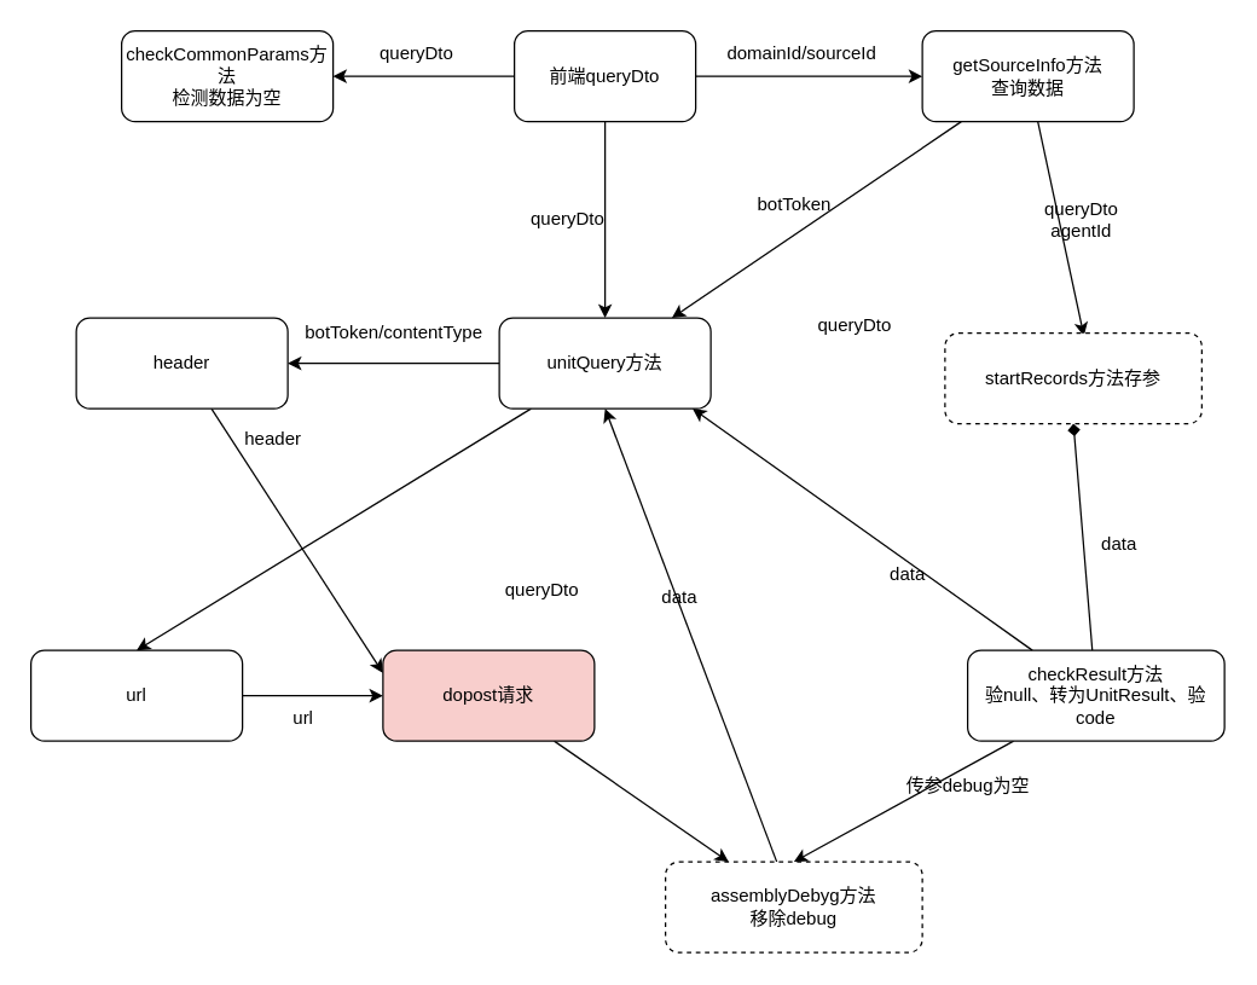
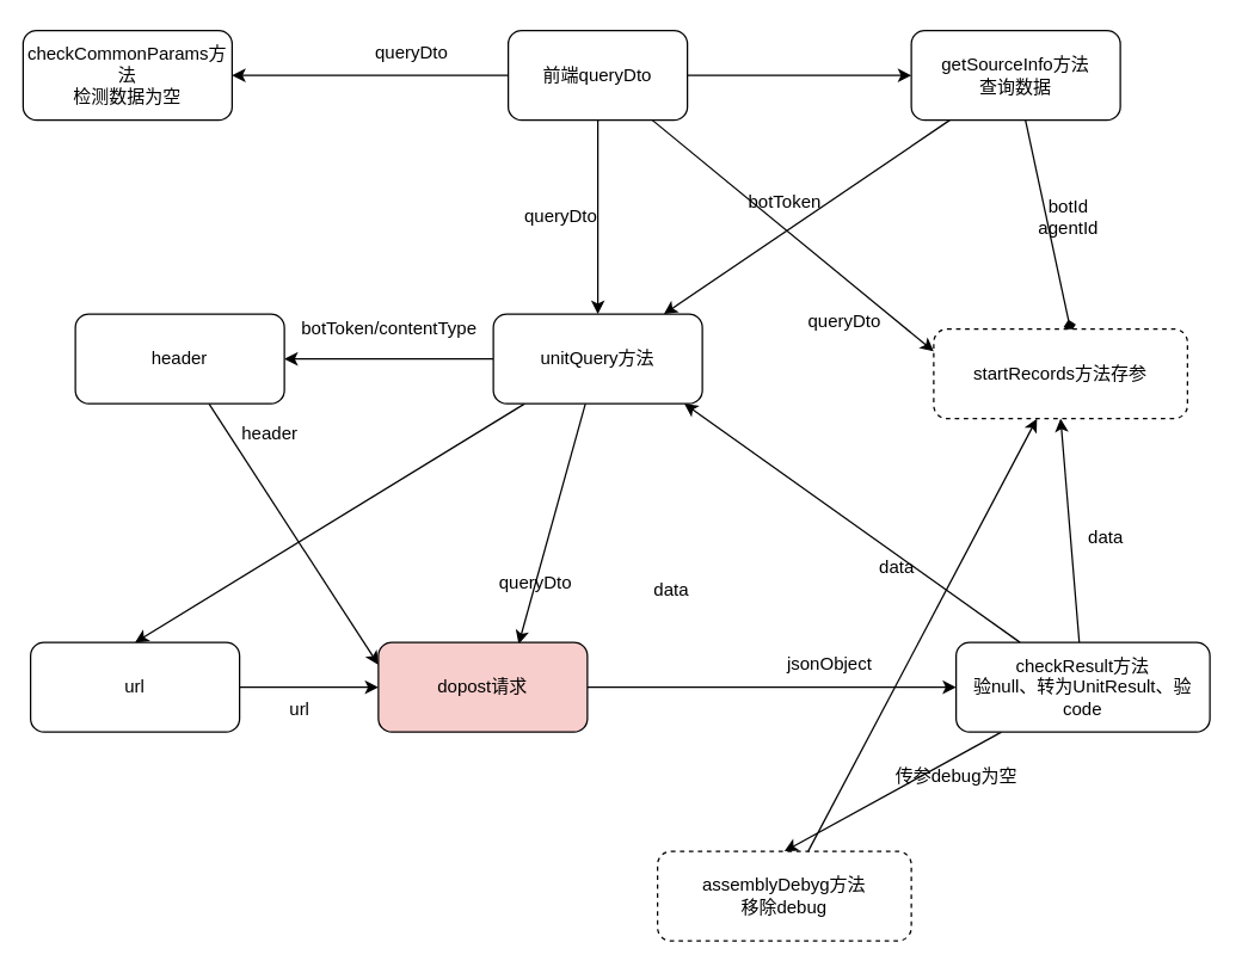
  <mxCell id="0" />
  <mxCell id="1" parent="0" />
  <mxCell id="2" style="edgeStyle=none;rounded=0;orthogonalLoop=1;jettySize=auto;html=1;" parent="1" source="6" target="17" edge="1"><mxGeometry relative="1" as="geometry" /></mxCell>
  <mxCell id="3" style="edgeStyle=none;rounded=0;orthogonalLoop=1;jettySize=auto;html=1;entryX=1;entryY=0.5;entryDx=0;entryDy=0;" parent="1" source="6" target="7" edge="1"><mxGeometry relative="1" as="geometry" /></mxCell>
  <mxCell id="4" style="edgeStyle=none;rounded=0;orthogonalLoop=1;jettySize=auto;html=1;entryX=0;entryY=0.5;entryDx=0;entryDy=0;" parent="1" source="6" target="11" edge="1"><mxGeometry relative="1" as="geometry" /></mxCell>
+ <mxCell id="5" style="edgeStyle=none;rounded=0;orthogonalLoop=1;jettySize=auto;html=1;entryX=0;entryY=0.25;entryDx=0;entryDy=0;" edge="1" parent="1" source="6" target="36"><mxGeometry relative="1" as="geometry" /></mxCell>
  <mxCell id="6" value="前端queryDto" style="rounded=1;whiteSpace=wrap;html=1;" parent="1" vertex="1"><mxGeometry x="340" y="20" width="120" height="60" as="geometry" /></mxCell>
- <mxCell id="7" value="&lt;div&gt;checkCommonParams方法&lt;/div&gt;&lt;div&gt;检测数据为空&lt;br&gt;&lt;/div&gt;" style="rounded=1;whiteSpace=wrap;html=1;" parent="1" vertex="1"><mxGeometry x="80" y="20" width="140" height="60" as="geometry" /></mxCell>
+ <mxCell id="7" value="&lt;div&gt;checkCommonParams方法&lt;/div&gt;&lt;div&gt;检测数据为空&lt;br&gt;&lt;/div&gt;" style="rounded=1;whiteSpace=wrap;html=1;" parent="1" vertex="1"><mxGeometry x="15" y="20" width="140" height="60" as="geometry" /></mxCell>
  <mxCell id="8" value="queryDto" style="text;html=1;align=center;verticalAlign=middle;resizable=0;points=[];autosize=1;strokeColor=none;fillColor=none;" parent="1" vertex="1"><mxGeometry x="240" y="20" width="70" height="30" as="geometry" /></mxCell>
  <mxCell id="9" style="edgeStyle=none;rounded=0;orthogonalLoop=1;jettySize=auto;html=1;" parent="1" source="11" target="17" edge="1"><mxGeometry relative="1" as="geometry" /></mxCell>
- <mxCell id="10" style="edgeStyle=none;rounded=0;orthogonalLoop=1;jettySize=auto;html=1;entryX=0.541;entryY=0.033;entryDx=0;entryDy=0;entryPerimeter=0;" edge="1" parent="1" source="11" target="36"><mxGeometry relative="1" as="geometry" /></mxCell>
+ <mxCell id="10" style="edgeStyle=none;rounded=0;orthogonalLoop=1;jettySize=auto;html=1;entryX=0.541;entryY=0.033;entryDx=0;entryDy=0;entryPerimeter=0;endArrow=diamond;" edge="1" parent="1" source="11" target="36"><mxGeometry relative="1" as="geometry" /></mxCell>
  <mxCell id="11" value="&lt;div&gt;getSourceInfo方法&lt;/div&gt;&lt;div&gt;查询数据&lt;br&gt;&lt;/div&gt;" style="rounded=1;whiteSpace=wrap;html=1;" parent="1" vertex="1"><mxGeometry x="610" y="20" width="140" height="60" as="geometry" /></mxCell>
- <mxCell id="12" value="domainId/sourceId" style="text;html=1;align=center;verticalAlign=middle;resizable=0;points=[];autosize=1;strokeColor=none;fillColor=none;" parent="1" vertex="1"><mxGeometry x="465" y="20" width="130" height="30" as="geometry" /></mxCell>
  <mxCell id="13" value="botToken" style="text;html=1;align=center;verticalAlign=middle;resizable=0;points=[];autosize=1;strokeColor=none;fillColor=none;" parent="1" vertex="1"><mxGeometry x="490" y="120" width="70" height="30" as="geometry" /></mxCell>
  <mxCell id="14" style="edgeStyle=none;rounded=0;orthogonalLoop=1;jettySize=auto;html=1;" parent="1" source="17" target="20" edge="1"><mxGeometry relative="1" as="geometry" /></mxCell>
+ <mxCell id="15" style="edgeStyle=none;rounded=0;orthogonalLoop=1;jettySize=auto;html=1;entryX=0.671;entryY=0.017;entryDx=0;entryDy=0;entryPerimeter=0;" parent="1" source="17" target="25" edge="1"><mxGeometry relative="1" as="geometry" /></mxCell>
  <mxCell id="16" style="edgeStyle=none;rounded=0;orthogonalLoop=1;jettySize=auto;html=1;entryX=0.5;entryY=0;entryDx=0;entryDy=0;" edge="1" parent="1" source="17" target="22"><mxGeometry relative="1" as="geometry" /></mxCell>
  <mxCell id="17" value="unitQuery方法" style="rounded=1;whiteSpace=wrap;html=1;" parent="1" vertex="1"><mxGeometry x="330" y="210" width="140" height="60" as="geometry" /></mxCell>
  <mxCell id="18" value="queryDto" style="text;html=1;align=center;verticalAlign=middle;resizable=0;points=[];autosize=1;strokeColor=none;fillColor=none;" parent="1" vertex="1"><mxGeometry x="340" y="130" width="70" height="30" as="geometry" /></mxCell>
  <mxCell id="19" style="edgeStyle=none;rounded=0;orthogonalLoop=1;jettySize=auto;html=1;entryX=0;entryY=0.25;entryDx=0;entryDy=0;" parent="1" source="20" target="25" edge="1"><mxGeometry relative="1" as="geometry" /></mxCell>
  <mxCell id="20" value="header" style="rounded=1;whiteSpace=wrap;html=1;" parent="1" vertex="1"><mxGeometry x="50" y="210" width="140" height="60" as="geometry" /></mxCell>
  <mxCell id="21" style="edgeStyle=none;rounded=0;orthogonalLoop=1;jettySize=auto;html=1;entryX=0;entryY=0.5;entryDx=0;entryDy=0;" edge="1" parent="1" source="22" target="25"><mxGeometry relative="1" as="geometry" /></mxCell>
  <mxCell id="22" value="url" style="rounded=1;whiteSpace=wrap;html=1;" parent="1" vertex="1"><mxGeometry x="20" y="430" width="140" height="60" as="geometry" /></mxCell>
  <mxCell id="23" value="botToken/contentType" style="text;html=1;align=center;verticalAlign=middle;resizable=0;points=[];autosize=1;strokeColor=none;fillColor=none;" parent="1" vertex="1"><mxGeometry x="190" y="205" width="140" height="30" as="geometry" /></mxCell>
- <mxCell id="24" style="edgeStyle=none;rounded=0;orthogonalLoop=1;jettySize=auto;html=1;" edge="1" parent="1" source="25" target="35"><mxGeometry relative="1" as="geometry" /></mxCell>
+ <mxCell id="24" style="edgeStyle=none;rounded=0;orthogonalLoop=1;jettySize=auto;html=1;entryX=0;entryY=0.5;entryDx=0;entryDy=0;" edge="1" parent="1" source="25" target="33"><mxGeometry relative="1" as="geometry" /></mxCell>
  <mxCell id="25" value="dopost请求" style="rounded=1;whiteSpace=wrap;html=1;fillColor=#f8cecc;" parent="1" vertex="1"><mxGeometry x="253" y="430" width="140" height="60" as="geometry" /></mxCell>
  <mxCell id="26" value="url" style="text;html=1;align=center;verticalAlign=middle;resizable=0;points=[];autosize=1;strokeColor=none;fillColor=none;" parent="1" vertex="1"><mxGeometry x="180" y="460" width="40" height="30" as="geometry" /></mxCell>
  <mxCell id="27" value="&lt;div&gt;header&lt;/div&gt;" style="text;html=1;align=center;verticalAlign=middle;resizable=0;points=[];autosize=1;strokeColor=none;fillColor=none;" parent="1" vertex="1"><mxGeometry x="150" y="275" width="60" height="30" as="geometry" /></mxCell>
  <mxCell id="28" value="queryDto" style="text;html=1;align=center;verticalAlign=middle;resizable=0;points=[];autosize=1;strokeColor=none;fillColor=none;" parent="1" vertex="1"><mxGeometry x="323" y="375" width="70" height="30" as="geometry" /></mxCell>
+ <mxCell id="29" value="&lt;div&gt;jsonObject&lt;/div&gt;" style="text;html=1;align=center;verticalAlign=middle;resizable=0;points=[];autosize=1;strokeColor=none;fillColor=none;" parent="1" vertex="1"><mxGeometry x="515" y="430" width="80" height="30" as="geometry" /></mxCell>
  <mxCell id="30" style="edgeStyle=none;rounded=0;orthogonalLoop=1;jettySize=auto;html=1;entryX=0.5;entryY=0;entryDx=0;entryDy=0;" parent="1" source="33" target="35" edge="1"><mxGeometry relative="1" as="geometry" /></mxCell>
  <mxCell id="31" style="edgeStyle=none;rounded=0;orthogonalLoop=1;jettySize=auto;html=1;entryX=0.914;entryY=1;entryDx=0;entryDy=0;entryPerimeter=0;" edge="1" parent="1" source="33" target="17"><mxGeometry relative="1" as="geometry" /></mxCell>
- <mxCell id="32" style="edgeStyle=none;rounded=0;orthogonalLoop=1;jettySize=auto;html=1;entryX=0.5;entryY=1;entryDx=0;entryDy=0;endArrow=diamond;" edge="1" parent="1" source="33" target="36"><mxGeometry relative="1" as="geometry" /></mxCell>
+ <mxCell id="32" style="edgeStyle=none;rounded=0;orthogonalLoop=1;jettySize=auto;html=1;entryX=0.5;entryY=1;entryDx=0;entryDy=0;" edge="1" parent="1" source="33" target="36"><mxGeometry relative="1" as="geometry" /></mxCell>
  <mxCell id="33" value="&lt;div&gt;checkResult方法&lt;/div&gt;&lt;div&gt;验null、转为UnitResult、验code&lt;br&gt;&lt;/div&gt;" style="rounded=1;whiteSpace=wrap;html=1;" parent="1" vertex="1"><mxGeometry x="640" y="430" width="170" height="60" as="geometry" /></mxCell>
- <mxCell id="34" style="edgeStyle=none;rounded=0;orthogonalLoop=1;jettySize=auto;html=1;entryX=0.5;entryY=1;entryDx=0;entryDy=0;" parent="1" source="35" target="17" edge="1"><mxGeometry relative="1" as="geometry" /></mxCell>
+ <mxCell id="34" style="edgeStyle=none;rounded=0;orthogonalLoop=1;jettySize=auto;html=1;" parent="1" source="35" target="36" edge="1"><mxGeometry relative="1" as="geometry" /></mxCell>
  <mxCell id="35" value="&lt;div&gt;assemblyDebyg方法&lt;/div&gt;&lt;div&gt;移除debug&lt;br&gt;&lt;/div&gt;" style="rounded=1;whiteSpace=wrap;html=1;dashed=1;" parent="1" vertex="1"><mxGeometry x="440" y="570" width="170" height="60" as="geometry" /></mxCell>
  <mxCell id="36" value="startRecords方法存参" style="rounded=1;whiteSpace=wrap;html=1;dashed=1;" vertex="1" parent="1"><mxGeometry x="625" y="220" width="170" height="60" as="geometry" /></mxCell>
- <mxCell id="37" value="&lt;div&gt;queryDto&lt;/div&gt;&lt;div&gt;agentId&lt;br&gt;&lt;/div&gt;" style="text;html=1;align=center;verticalAlign=middle;resizable=0;points=[];autosize=1;strokeColor=none;fillColor=none;" vertex="1" parent="1"><mxGeometry x="685" y="125" width="60" height="40" as="geometry" /></mxCell>
+ <mxCell id="37" value="&lt;div&gt;botId&lt;/div&gt;&lt;div&gt;agentId&lt;br&gt;&lt;/div&gt;" style="text;html=1;align=center;verticalAlign=middle;resizable=0;points=[];autosize=1;strokeColor=none;fillColor=none;" vertex="1" parent="1"><mxGeometry x="685" y="125" width="60" height="40" as="geometry" /></mxCell>
  <mxCell id="38" value="queryDto" style="text;html=1;align=center;verticalAlign=middle;resizable=0;points=[];autosize=1;strokeColor=none;fillColor=none;" vertex="1" parent="1"><mxGeometry x="530" y="200" width="70" height="30" as="geometry" /></mxCell>
  <mxCell id="39" value="data" style="text;html=1;align=center;verticalAlign=middle;resizable=0;points=[];autosize=1;strokeColor=none;fillColor=none;" vertex="1" parent="1"><mxGeometry x="575" y="365" width="50" height="30" as="geometry" /></mxCell>
  <mxCell id="40" value="data" style="text;html=1;align=center;verticalAlign=middle;resizable=0;points=[];autosize=1;strokeColor=none;fillColor=none;" vertex="1" parent="1"><mxGeometry x="715" y="345" width="50" height="30" as="geometry" /></mxCell>
  <mxCell id="41" value="data" style="text;html=1;align=center;verticalAlign=middle;resizable=0;points=[];autosize=1;strokeColor=none;fillColor=none;" vertex="1" parent="1"><mxGeometry x="424" y="380" width="50" height="30" as="geometry" /></mxCell>
  <mxCell id="42" value="传参debug为空" style="text;html=1;align=center;verticalAlign=middle;resizable=0;points=[];autosize=1;strokeColor=none;fillColor=none;" vertex="1" parent="1"><mxGeometry x="585" y="505" width="110" height="30" as="geometry" /></mxCell>
